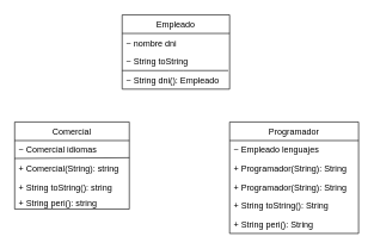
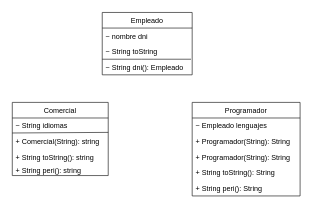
  <mxCell id="0" />
  <mxCell id="1" parent="0" />
  <mxCell id="2" value="Empleado" style="swimlane;fontStyle=0;childLayout=stackLayout;horizontal=1;startSize=26;fillColor=none;horizontalStack=0;resizeParent=1;resizeParentMax=0;resizeLast=0;collapsible=1;marginBottom=0;" vertex="1" parent="1"><mxGeometry x="170" y="20" width="150" height="104" as="geometry" /></mxCell>
  <mxCell id="3" value="~ nombre dni" style="text;strokeColor=none;fillColor=none;align=left;verticalAlign=top;spacingLeft=4;spacingRight=4;overflow=hidden;rotatable=0;points=[[0,0.5],[1,0.5]];portConstraint=eastwest;" vertex="1" parent="2"><mxGeometry y="26" width="150" height="26" as="geometry" /></mxCell>
  <mxCell id="4" value="~ String toString" style="text;strokeColor=none;fillColor=none;align=left;verticalAlign=top;spacingLeft=4;spacingRight=4;overflow=hidden;rotatable=0;points=[[0,0.5],[1,0.5]];portConstraint=eastwest;" vertex="1" parent="2"><mxGeometry y="52" width="150" height="26" as="geometry" /></mxCell>
  <mxCell id="5" value="~ String dni(): Empleado" style="text;strokeColor=none;fillColor=none;align=left;verticalAlign=top;spacingLeft=4;spacingRight=4;overflow=hidden;rotatable=0;points=[[0,0.5],[1,0.5]];portConstraint=eastwest;" vertex="1" parent="2"><mxGeometry y="78" width="150" height="26" as="geometry" /></mxCell>
  <mxCell id="6" value="" style="endArrow=none;html=1;entryX=0.987;entryY=0;entryDx=0;entryDy=0;entryPerimeter=0;" edge="1" parent="2" target="5"><mxGeometry width="50" height="50" relative="1" as="geometry"><mxPoint y="78" as="sourcePoint" /><mxPoint x="150" y="300" as="targetPoint" /><Array as="points"><mxPoint x="75" y="78" /></Array></mxGeometry></mxCell>
  <mxCell id="7" value="Comercial" style="swimlane;fontStyle=0;childLayout=stackLayout;horizontal=1;startSize=26;fillColor=none;horizontalStack=0;resizeParent=1;resizeParentMax=0;resizeLast=0;collapsible=1;marginBottom=0;" vertex="1" parent="1"><mxGeometry x="20" y="170" width="160" height="122" as="geometry" /></mxCell>
- <mxCell id="8" value="~ Comercial idiomas" style="text;strokeColor=none;fillColor=none;align=left;verticalAlign=top;spacingLeft=4;spacingRight=4;overflow=hidden;rotatable=0;points=[[0,0.5],[1,0.5]];portConstraint=eastwest;" vertex="1" parent="7"><mxGeometry y="26" width="160" height="26" as="geometry" /></mxCell>
+ <mxCell id="8" value="~ String idiomas" style="text;strokeColor=none;fillColor=none;align=left;verticalAlign=top;spacingLeft=4;spacingRight=4;overflow=hidden;rotatable=0;points=[[0,0.5],[1,0.5]];portConstraint=eastwest;" vertex="1" parent="7"><mxGeometry y="26" width="160" height="26" as="geometry" /></mxCell>
  <mxCell id="9" value="+ Comercial(String): string" style="text;strokeColor=none;fillColor=none;align=left;verticalAlign=top;spacingLeft=4;spacingRight=4;overflow=hidden;rotatable=0;points=[[0,0.5],[1,0.5]];portConstraint=eastwest;" vertex="1" parent="7"><mxGeometry y="52" width="160" height="26" as="geometry" /></mxCell>
  <mxCell id="10" value="+ String toString(): string" style="text;strokeColor=none;fillColor=none;align=left;verticalAlign=top;spacingLeft=4;spacingRight=4;overflow=hidden;rotatable=0;points=[[0,0.5],[1,0.5]];portConstraint=eastwest;" vertex="1" parent="7"><mxGeometry y="78" width="160" height="22" as="geometry" /></mxCell>
  <mxCell id="11" value="+ String peri(): string" style="text;strokeColor=none;fillColor=none;align=left;verticalAlign=top;spacingLeft=4;spacingRight=4;overflow=hidden;rotatable=0;points=[[0,0.5],[1,0.5]];portConstraint=eastwest;" vertex="1" parent="7"><mxGeometry y="100" width="160" height="22" as="geometry" /></mxCell>
  <mxCell id="12" value="" style="endArrow=none;html=1;exitX=0;exitY=-0.038;exitDx=0;exitDy=0;exitPerimeter=0;entryX=1;entryY=-0.077;entryDx=0;entryDy=0;entryPerimeter=0;" edge="1" parent="7" source="9" target="9"><mxGeometry width="50" height="50" relative="1" as="geometry"><mxPoint x="190" y="160" as="sourcePoint" /><mxPoint x="240" y="110" as="targetPoint" /></mxGeometry></mxCell>
  <mxCell id="13" value="Programador" style="swimlane;fontStyle=0;childLayout=stackLayout;horizontal=1;startSize=26;fillColor=none;horizontalStack=0;resizeParent=1;resizeParentMax=0;resizeLast=0;collapsible=1;marginBottom=0;" vertex="1" parent="1"><mxGeometry x="320" y="170" width="180" height="156" as="geometry" /></mxCell>
  <mxCell id="14" value="~ Empleado lenguajes" style="text;strokeColor=none;fillColor=none;align=left;verticalAlign=top;spacingLeft=4;spacingRight=4;overflow=hidden;rotatable=0;points=[[0,0.5],[1,0.5]];portConstraint=eastwest;" vertex="1" parent="13"><mxGeometry y="26" width="180" height="26" as="geometry" /></mxCell>
  <mxCell id="15" value="+ Programador(String): String" style="text;strokeColor=none;fillColor=none;align=left;verticalAlign=top;spacingLeft=4;spacingRight=4;overflow=hidden;rotatable=0;points=[[0,0.5],[1,0.5]];portConstraint=eastwest;" vertex="1" parent="13"><mxGeometry y="52" width="180" height="26" as="geometry" /></mxCell>
  <mxCell id="16" value="+ Programador(String): String" style="text;strokeColor=none;fillColor=none;align=left;verticalAlign=top;spacingLeft=4;spacingRight=4;overflow=hidden;rotatable=0;points=[[0,0.5],[1,0.5]];portConstraint=eastwest;" vertex="1" parent="13"><mxGeometry y="78" width="180" height="26" as="geometry" /></mxCell>
  <mxCell id="17" value="+ String toString(): String" style="text;strokeColor=none;fillColor=none;align=left;verticalAlign=top;spacingLeft=4;spacingRight=4;overflow=hidden;rotatable=0;points=[[0,0.5],[1,0.5]];portConstraint=eastwest;" vertex="1" parent="13"><mxGeometry y="104" width="180" height="26" as="geometry" /></mxCell>
  <mxCell id="18" value="+ String peri(): String" style="text;strokeColor=none;fillColor=none;align=left;verticalAlign=top;spacingLeft=4;spacingRight=4;overflow=hidden;rotatable=0;points=[[0,0.5],[1,0.5]];portConstraint=eastwest;" vertex="1" parent="13"><mxGeometry y="130" width="180" height="26" as="geometry" /></mxCell>
